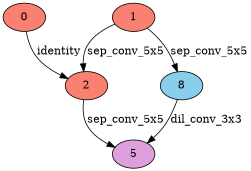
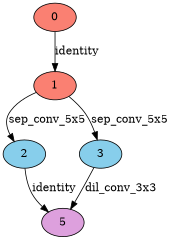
  digraph {
    node [fillcolor=salmon style=filled]
    0
-   2
+   2 [fillcolor=skyblue]
    5 [fillcolor=plum]
-   3 [fillcolor=skyblue label=8]
+   3 [fillcolor=skyblue]
    1
-   0 -> 2 [label=identity]
-   2 -> 5 [label=sep_conv_5x5]
+   0 -> 1 [label=identity]
+   2 -> 5 [label=identity]
    3 -> 5 [label=dil_conv_3x3]
    1 -> 2 [label=sep_conv_5x5]
    1 -> 3 [label=sep_conv_5x5]
  }
